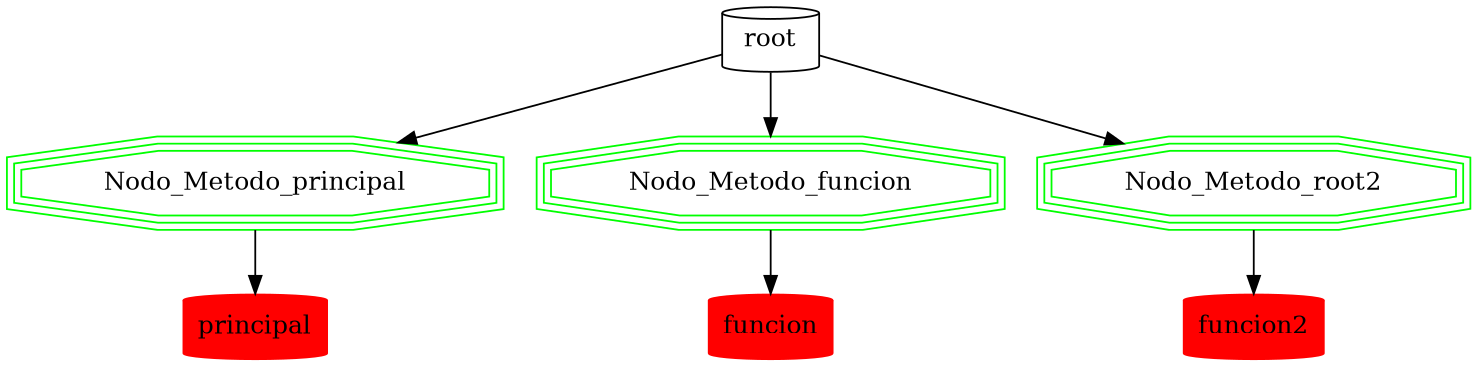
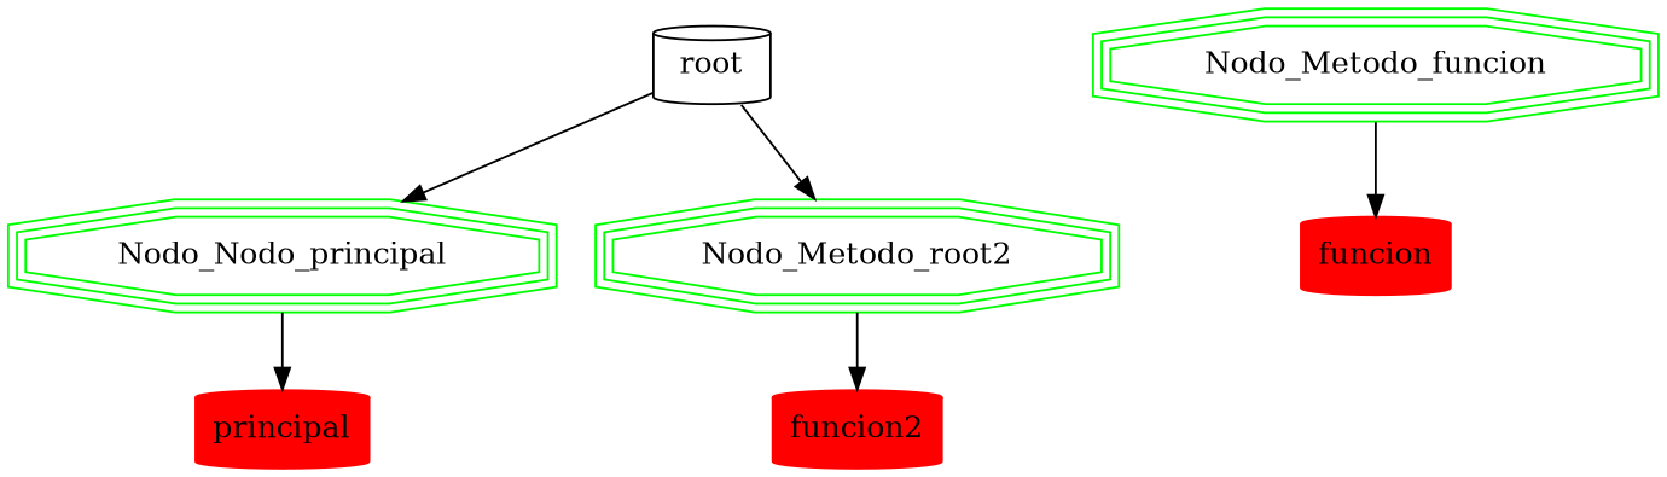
  digraph {
    node [color=green shape=cylinder]
    root [color=black]
-   Nodo_Metodo_principal [shape=tripleoctagon]
+   Nodo_Metodo_principal [shape=tripleoctagon label=Nodo_Nodo_principal]
    Nodo_Metodo_funcion [shape=tripleoctagon]
    n4 [label=Nodo_Metodo_root2 shape=tripleoctagon]
    principal [color=red style=filled]
    funcion [color=red style=filled]
    funcion2 [color=red style=filled]
    root -> Nodo_Metodo_principal
-   root -> Nodo_Metodo_funcion
    root -> n4
    Nodo_Metodo_principal -> principal
    Nodo_Metodo_funcion -> funcion
    n4 -> funcion2
  }
